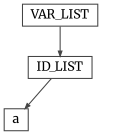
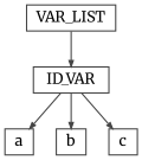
  digraph {
    bgcolor=white
    fontname=Merriweather
    ordering=out
    ranksep=.4
    node [color="#444444" fillcolor=white fixedsize=false fontcolor=black fontname=Merriweather fontsize=12 shape=box style="filled, solid"]
    edge [arrowsize=.5 color="#444444" fontname=Merriweather]
    n1 [height=.25 label=VAR_LIST width=.25]
-   n2 [height=.25 label=ID_LIST width=.25]
+   n2 [height=.25 label=ID_VAR width=.25]
    n3 [height=.25 label=a width=.25]
+   n4 [height=.25 label=b width=.25]
+   n5 [height=.25 label=c width=.25]
    n1 -> n2
    n2 -> n3
+   n2 -> n4
+   n2 -> n5
  }
